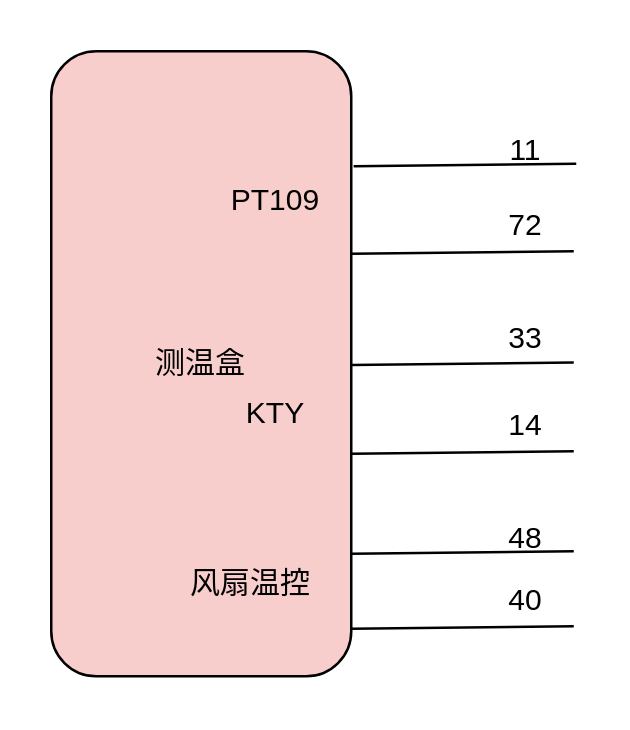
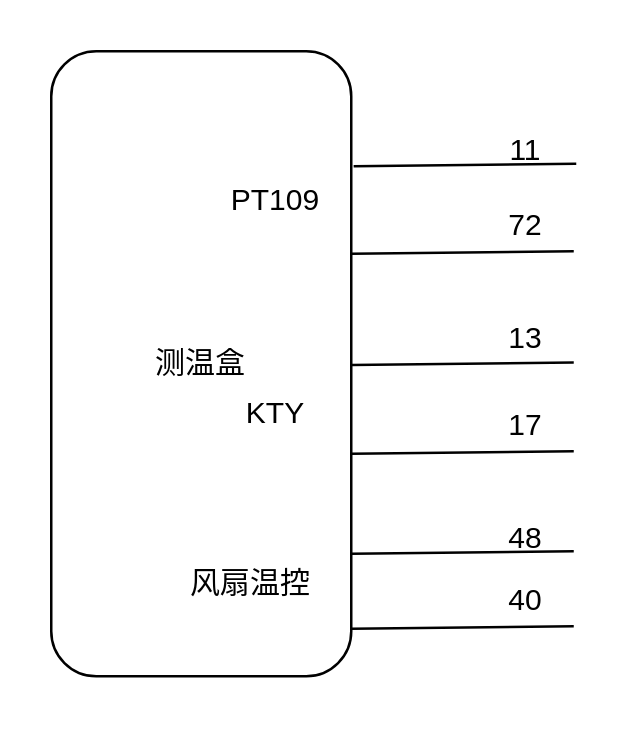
  <mxCell id="0" />
  <mxCell id="1" parent="0" />
- <mxCell id="2" value="测温盒" style="rounded=1;whiteSpace=wrap;html=1;fillColor=#f8cecc;" vertex="1" parent="1"><mxGeometry x="20" y="20" width="120" height="250" as="geometry" /></mxCell>
+ <mxCell id="2" value="测温盒" style="rounded=1;whiteSpace=wrap;html=1;" vertex="1" parent="1"><mxGeometry x="20" y="20" width="120" height="250" as="geometry" /></mxCell>
  <mxCell id="3" value="" style="endArrow=none;html=1;entryX=1.008;entryY=0.184;entryDx=0;entryDy=0;entryPerimeter=0;" edge="1" parent="1" target="2"><mxGeometry width="50" height="50" relative="1" as="geometry"><mxPoint x="230" y="65" as="sourcePoint" /><mxPoint x="70" y="190" as="targetPoint" /></mxGeometry></mxCell>
  <mxCell id="4" value="" style="endArrow=none;html=1;entryX=1.008;entryY=0.184;entryDx=0;entryDy=0;entryPerimeter=0;" edge="1" parent="1"><mxGeometry width="50" height="50" relative="1" as="geometry"><mxPoint x="229" y="100" as="sourcePoint" /><mxPoint x="139.96" y="101" as="targetPoint" /></mxGeometry></mxCell>
  <mxCell id="5" value="" style="endArrow=none;html=1;entryX=1.008;entryY=0.184;entryDx=0;entryDy=0;entryPerimeter=0;" edge="1" parent="1"><mxGeometry width="50" height="50" relative="1" as="geometry"><mxPoint x="229" y="144.5" as="sourcePoint" /><mxPoint x="139.96" y="145.5" as="targetPoint" /></mxGeometry></mxCell>
  <mxCell id="6" value="" style="endArrow=none;html=1;entryX=1.008;entryY=0.184;entryDx=0;entryDy=0;entryPerimeter=0;" edge="1" parent="1"><mxGeometry width="50" height="50" relative="1" as="geometry"><mxPoint x="229" y="180" as="sourcePoint" /><mxPoint x="139.96" y="181" as="targetPoint" /></mxGeometry></mxCell>
  <mxCell id="7" value="" style="endArrow=none;html=1;entryX=1.008;entryY=0.184;entryDx=0;entryDy=0;entryPerimeter=0;" edge="1" parent="1"><mxGeometry width="50" height="50" relative="1" as="geometry"><mxPoint x="229" y="220" as="sourcePoint" /><mxPoint x="139.96" y="221" as="targetPoint" /></mxGeometry></mxCell>
  <mxCell id="8" value="" style="endArrow=none;html=1;entryX=1.008;entryY=0.184;entryDx=0;entryDy=0;entryPerimeter=0;" edge="1" parent="1"><mxGeometry width="50" height="50" relative="1" as="geometry"><mxPoint x="229" y="250" as="sourcePoint" /><mxPoint x="139.96" y="251" as="targetPoint" /></mxGeometry></mxCell>
  <mxCell id="9" value="11" style="text;html=1;strokeColor=none;fillColor=none;align=center;verticalAlign=middle;whiteSpace=wrap;rounded=0;" vertex="1" parent="1"><mxGeometry x="190" y="50" width="40" height="20" as="geometry" /></mxCell>
  <mxCell id="10" value="72" style="text;html=1;strokeColor=none;fillColor=none;align=center;verticalAlign=middle;whiteSpace=wrap;rounded=0;" vertex="1" parent="1"><mxGeometry x="190" y="80" width="40" height="20" as="geometry" /></mxCell>
- <mxCell id="11" value="33" style="text;html=1;strokeColor=none;fillColor=none;align=center;verticalAlign=middle;whiteSpace=wrap;rounded=0;" vertex="1" parent="1"><mxGeometry x="190" y="125" width="40" height="20" as="geometry" /></mxCell>
+ <mxCell id="11" value="13" style="text;html=1;strokeColor=none;fillColor=none;align=center;verticalAlign=middle;whiteSpace=wrap;rounded=0;" vertex="1" parent="1"><mxGeometry x="190" y="125" width="40" height="20" as="geometry" /></mxCell>
  <mxCell id="12" value="48" style="text;html=1;strokeColor=none;fillColor=none;align=center;verticalAlign=middle;whiteSpace=wrap;rounded=0;" vertex="1" parent="1"><mxGeometry x="190" y="200" width="40" height="30" as="geometry" /></mxCell>
- <mxCell id="13" value="14" style="text;html=1;strokeColor=none;fillColor=none;align=center;verticalAlign=middle;whiteSpace=wrap;rounded=0;" vertex="1" parent="1"><mxGeometry x="190" y="160" width="40" height="20" as="geometry" /></mxCell>
+ <mxCell id="13" value="17" style="text;html=1;strokeColor=none;fillColor=none;align=center;verticalAlign=middle;whiteSpace=wrap;rounded=0;" vertex="1" parent="1"><mxGeometry x="190" y="160" width="40" height="20" as="geometry" /></mxCell>
  <mxCell id="14" value="40" style="text;html=1;strokeColor=none;fillColor=none;align=center;verticalAlign=middle;whiteSpace=wrap;rounded=0;" vertex="1" parent="1"><mxGeometry x="190" y="230" width="40" height="20" as="geometry" /></mxCell>
  <mxCell id="15" value="&lt;div&gt;PT109&lt;/div&gt;" style="text;html=1;strokeColor=none;fillColor=none;align=center;verticalAlign=middle;whiteSpace=wrap;rounded=0;" vertex="1" parent="1"><mxGeometry x="90" y="70" width="40" height="20" as="geometry" /></mxCell>
  <mxCell id="16" value="KTY" style="text;html=1;strokeColor=none;fillColor=none;align=center;verticalAlign=middle;whiteSpace=wrap;rounded=0;" vertex="1" parent="1"><mxGeometry x="90" y="150" width="40" height="30" as="geometry" /></mxCell>
  <mxCell id="17" value="&lt;div&gt;风扇温控&lt;/div&gt;&lt;div&gt;&lt;br&gt;&lt;/div&gt;" style="text;html=1;strokeColor=none;fillColor=none;align=center;verticalAlign=middle;whiteSpace=wrap;rounded=0;" vertex="1" parent="1"><mxGeometry x="70" y="230" width="60" height="20" as="geometry" /></mxCell>
